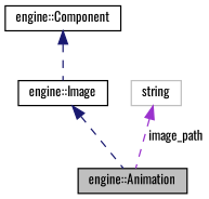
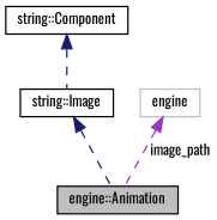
  digraph {
    fontname=Oswald
    node [color=black fillcolor=white fontname=Oswald fontsize=10 shape=record style=filled]
    edge [color=midnightblue dir=back fontname=Oswald fontsize=10 labelfontname=Helvetica labelfontsize=10 style=dashed]
    n1 [fillcolor=grey75 fontcolor=black height=0.2 label="engine::Animation" width=0.4]
-   n2 [height=0.2 label="engine::Image" width=0.4]
-   n3 [height=0.2 label="engine::Component" width=0.4]
-   n4 [color=grey75 height=0.2 label=string width=0.4]
+   n2 [height=0.2 label="string::Image" width=0.4]
+   n3 [height=0.2 label="string::Component" width=0.4]
+   n4 [color=grey75 height=0.2 label=engine width=0.4]
    n2 -> n1
    n3 -> n2
    n4 -> n1 [color=darkorchid3 label=" image_path"]
  }
